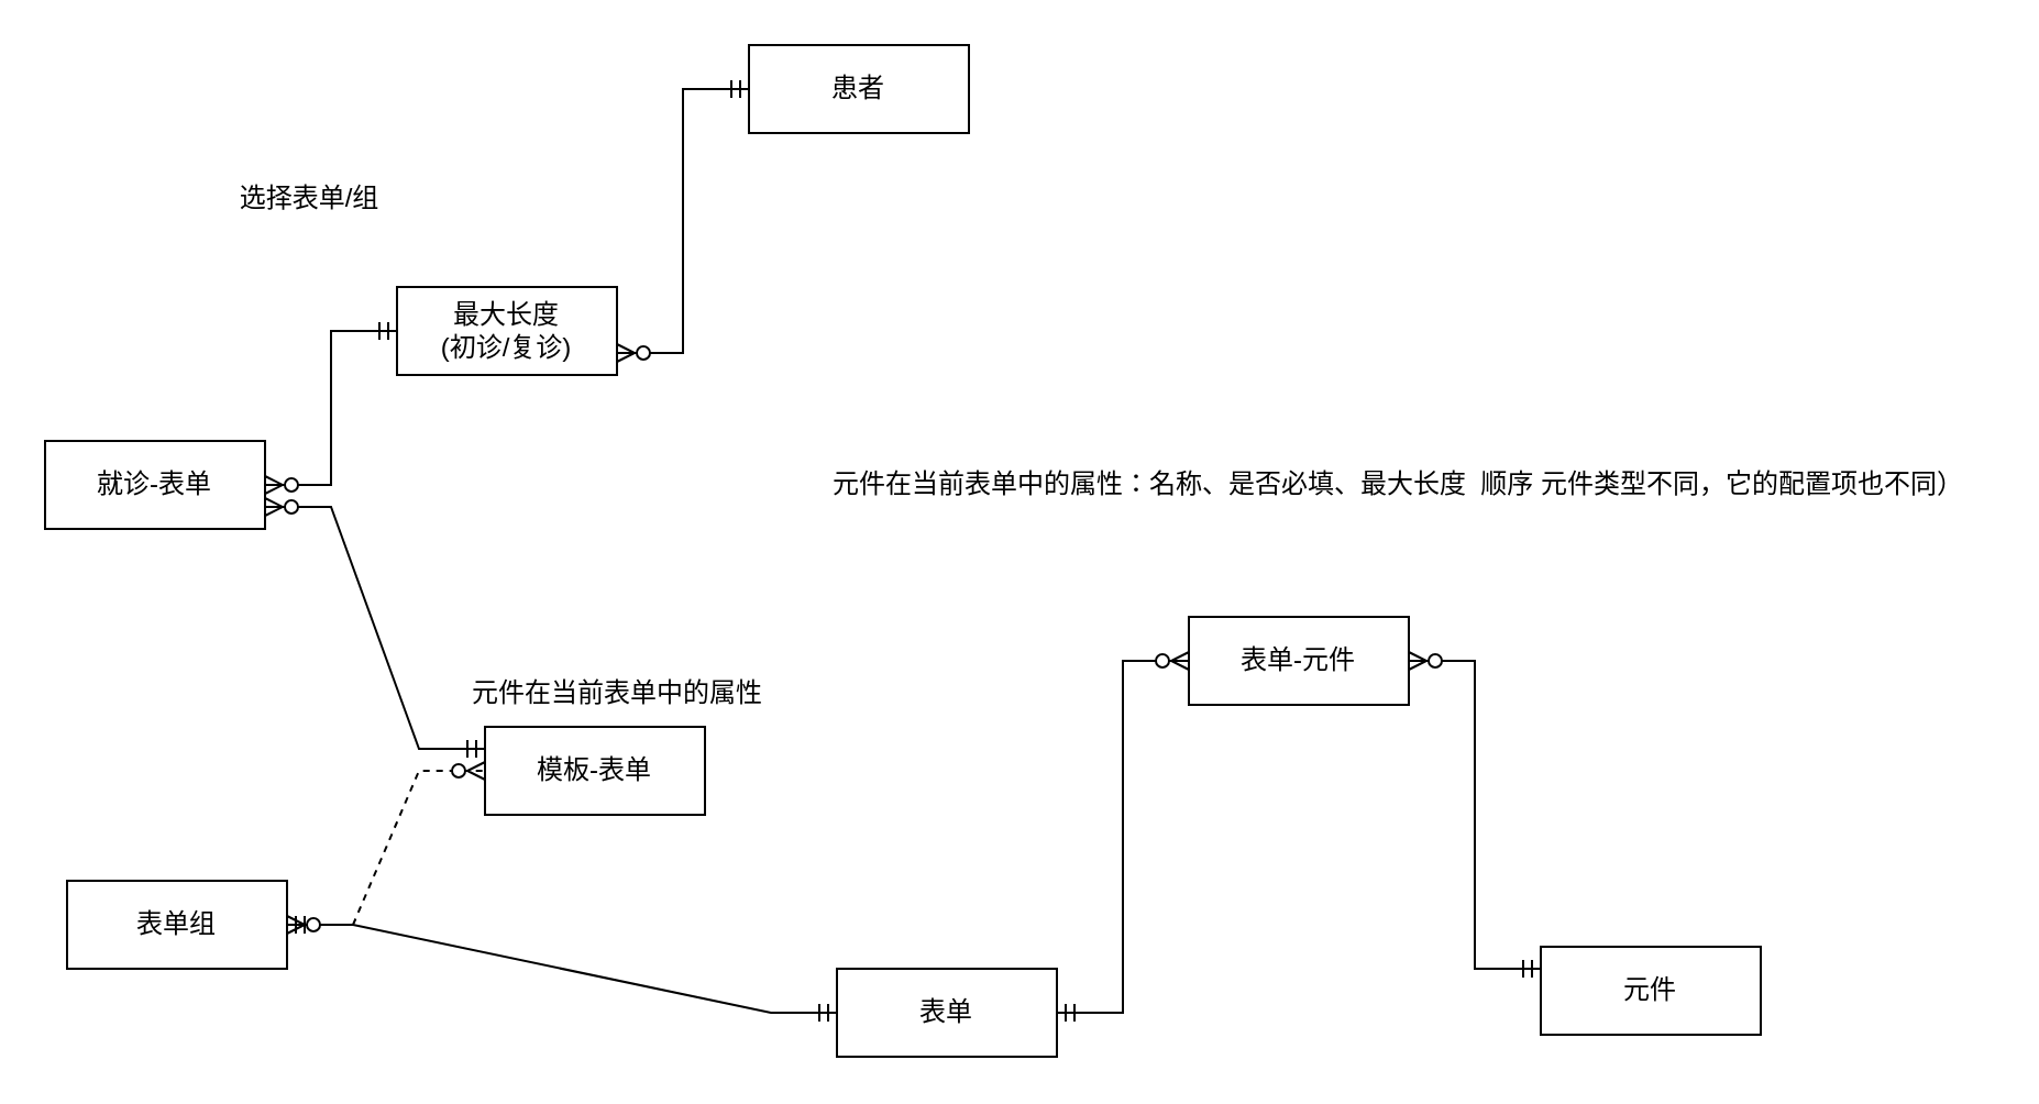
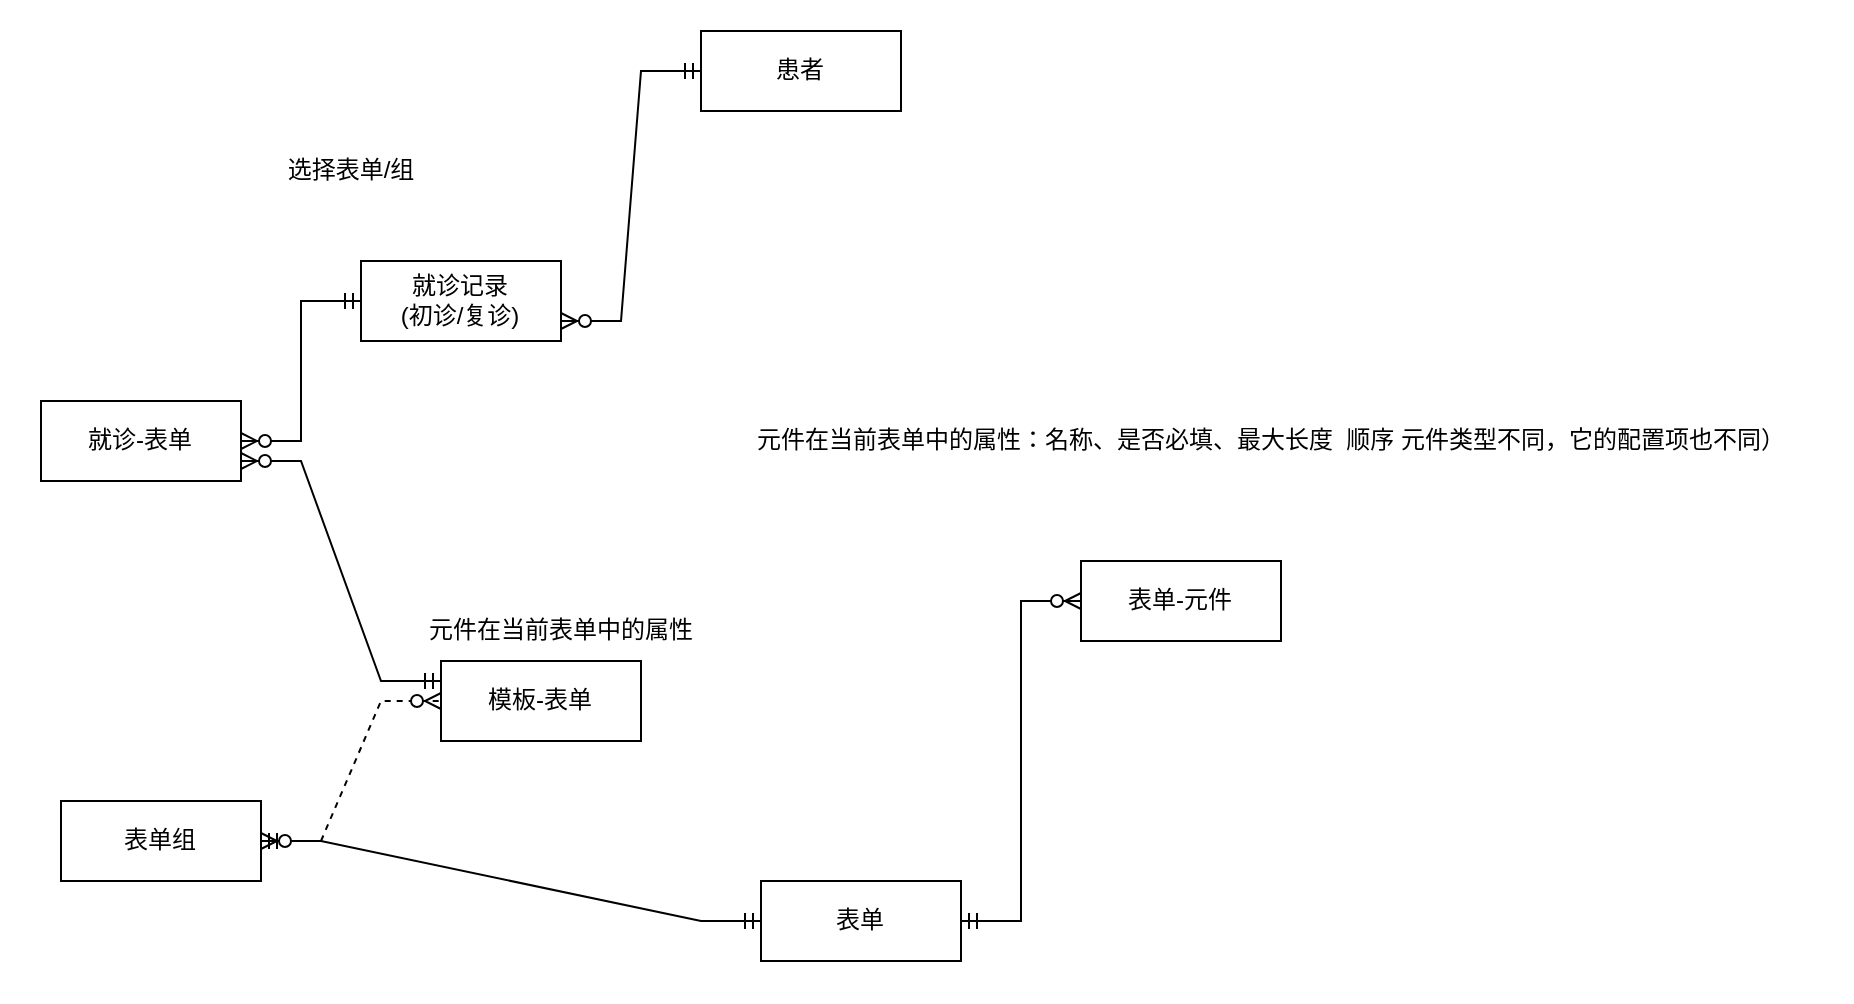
  <mxCell id="0" />
  <mxCell id="1" parent="0" />
- <mxCell id="2" value="患者" style="whiteSpace=wrap;html=1;align=center;" vertex="1" parent="1"><mxGeometry x="340" y="20" width="100" height="40" as="geometry" /></mxCell>
- <mxCell id="3" value="最大长度&lt;div&gt;(初诊/复诊)&lt;/div&gt;" style="whiteSpace=wrap;html=1;align=center;" vertex="1" parent="1"><mxGeometry x="180" y="130" width="100" height="40" as="geometry" /></mxCell>
+ <mxCell id="2" value="患者" style="whiteSpace=wrap;html=1;align=center;" vertex="1" parent="1"><mxGeometry x="350" y="15" width="100" height="40" as="geometry" /></mxCell>
+ <mxCell id="3" value="就诊记录&lt;div&gt;(初诊/复诊)&lt;/div&gt;" style="whiteSpace=wrap;html=1;align=center;" vertex="1" parent="1"><mxGeometry x="180" y="130" width="100" height="40" as="geometry" /></mxCell>
  <mxCell id="4" value="" style="edgeStyle=entityRelationEdgeStyle;fontSize=12;html=1;endArrow=ERzeroToMany;startArrow=ERmandOne;rounded=0;entryX=1;entryY=0.75;entryDx=0;entryDy=0;exitX=0;exitY=0.5;exitDx=0;exitDy=0;" edge="1" parent="1" source="2" target="3"><mxGeometry width="100" height="100" relative="1" as="geometry"><mxPoint x="320" y="170" as="sourcePoint" /><mxPoint x="420" y="70" as="targetPoint" /></mxGeometry></mxCell>
  <mxCell id="5" value="表单" style="whiteSpace=wrap;html=1;align=center;" vertex="1" parent="1"><mxGeometry x="380" y="440" width="100" height="40" as="geometry" /></mxCell>
- <mxCell id="6" value="元件" style="whiteSpace=wrap;html=1;align=center;" vertex="1" parent="1"><mxGeometry x="700" y="430" width="100" height="40" as="geometry" /></mxCell>
  <mxCell id="7" value="表单-元件" style="whiteSpace=wrap;html=1;align=center;" vertex="1" parent="1"><mxGeometry x="540" y="280" width="100" height="40" as="geometry" /></mxCell>
  <mxCell id="8" value="" style="edgeStyle=entityRelationEdgeStyle;fontSize=12;html=1;endArrow=ERzeroToMany;startArrow=ERmandOne;rounded=0;entryX=0;entryY=0.5;entryDx=0;entryDy=0;exitX=1;exitY=0.5;exitDx=0;exitDy=0;" edge="1" parent="1" source="5" target="7"><mxGeometry width="100" height="100" relative="1" as="geometry"><mxPoint x="410" y="390" as="sourcePoint" /><mxPoint x="500" y="290" as="targetPoint" /></mxGeometry></mxCell>
- <mxCell id="9" value="" style="edgeStyle=entityRelationEdgeStyle;fontSize=12;html=1;endArrow=ERzeroToMany;startArrow=ERmandOne;rounded=0;entryX=1;entryY=0.5;entryDx=0;entryDy=0;exitX=0;exitY=0.25;exitDx=0;exitDy=0;" edge="1" parent="1" source="6" target="7"><mxGeometry width="100" height="100" relative="1" as="geometry"><mxPoint x="850" y="360" as="sourcePoint" /><mxPoint x="950" y="260" as="targetPoint" /></mxGeometry></mxCell>
  <mxCell id="10" value="表单组" style="whiteSpace=wrap;html=1;align=center;" vertex="1" parent="1"><mxGeometry x="30" y="400" width="100" height="40" as="geometry" /></mxCell>
  <mxCell id="11" value="元件在当前表单中的属性：名称、是否必填、最大长度&amp;nbsp; 顺序 元件类型不同，它的配置项也不同）" style="text;html=1;align=center;verticalAlign=middle;resizable=0;points=[];autosize=1;strokeColor=none;fillColor=none;" vertex="1" parent="1"><mxGeometry x="365" y="205" width="540" height="30" as="geometry" /></mxCell>
  <mxCell id="12" value="模板-表单" style="whiteSpace=wrap;html=1;align=center;" vertex="1" parent="1"><mxGeometry x="220" y="330" width="100" height="40" as="geometry" /></mxCell>
  <mxCell id="13" value="" style="edgeStyle=entityRelationEdgeStyle;fontSize=12;html=1;endArrow=ERzeroToMany;startArrow=ERmandOne;rounded=0;exitX=1;exitY=0.5;exitDx=0;exitDy=0;dashed=1;" edge="1" parent="1" source="10" target="12"><mxGeometry width="100" height="100" relative="1" as="geometry"><mxPoint x="510" y="460" as="sourcePoint" /><mxPoint x="570" y="310" as="targetPoint" /></mxGeometry></mxCell>
  <mxCell id="14" value="" style="edgeStyle=entityRelationEdgeStyle;fontSize=12;html=1;endArrow=ERzeroToMany;startArrow=ERmandOne;rounded=0;exitX=0;exitY=0.5;exitDx=0;exitDy=0;" edge="1" parent="1" source="5" target="10"><mxGeometry width="100" height="100" relative="1" as="geometry"><mxPoint x="730" y="450" as="sourcePoint" /><mxPoint x="670" y="310" as="targetPoint" /></mxGeometry></mxCell>
  <mxCell id="15" value="元件在当前表单中的属性" style="text;html=1;align=center;verticalAlign=middle;resizable=0;points=[];autosize=1;strokeColor=none;fillColor=none;" vertex="1" parent="1"><mxGeometry x="190" y="300" width="180" height="30" as="geometry" /></mxCell>
- <mxCell id="16" value="选择表单/组" style="text;html=1;align=center;verticalAlign=middle;resizable=0;points=[];autosize=1;strokeColor=none;fillColor=none;" vertex="1" parent="1"><mxGeometry x="95" y="75" width="90" height="30" as="geometry" /></mxCell>
+ <mxCell id="16" value="选择表单/组" style="text;html=1;align=center;verticalAlign=middle;resizable=0;points=[];autosize=1;strokeColor=none;fillColor=none;" vertex="1" parent="1"><mxGeometry x="130" y="70" width="90" height="30" as="geometry" /></mxCell>
  <mxCell id="17" value="就诊-表单" style="whiteSpace=wrap;html=1;align=center;" vertex="1" parent="1"><mxGeometry x="20" y="200" width="100" height="40" as="geometry" /></mxCell>
  <mxCell id="18" value="" style="edgeStyle=entityRelationEdgeStyle;fontSize=12;html=1;endArrow=ERzeroToMany;startArrow=ERmandOne;rounded=0;entryX=1;entryY=0.5;entryDx=0;entryDy=0;exitX=0;exitY=0.5;exitDx=0;exitDy=0;" edge="1" parent="1" source="3" target="17"><mxGeometry width="100" height="100" relative="1" as="geometry"><mxPoint x="20" y="130" as="sourcePoint" /><mxPoint x="120" y="30" as="targetPoint" /><Array as="points"><mxPoint x="70" y="170" /></Array></mxGeometry></mxCell>
  <mxCell id="19" value="" style="edgeStyle=entityRelationEdgeStyle;fontSize=12;html=1;endArrow=ERzeroToMany;startArrow=ERmandOne;rounded=0;entryX=1;entryY=0.75;entryDx=0;entryDy=0;exitX=0;exitY=0.25;exitDx=0;exitDy=0;" edge="1" parent="1" source="12" target="17"><mxGeometry width="100" height="100" relative="1" as="geometry"><mxPoint x="190" y="160" as="sourcePoint" /><mxPoint x="130" y="230" as="targetPoint" /><Array as="points"><mxPoint x="80" y="180" /></Array></mxGeometry></mxCell>
